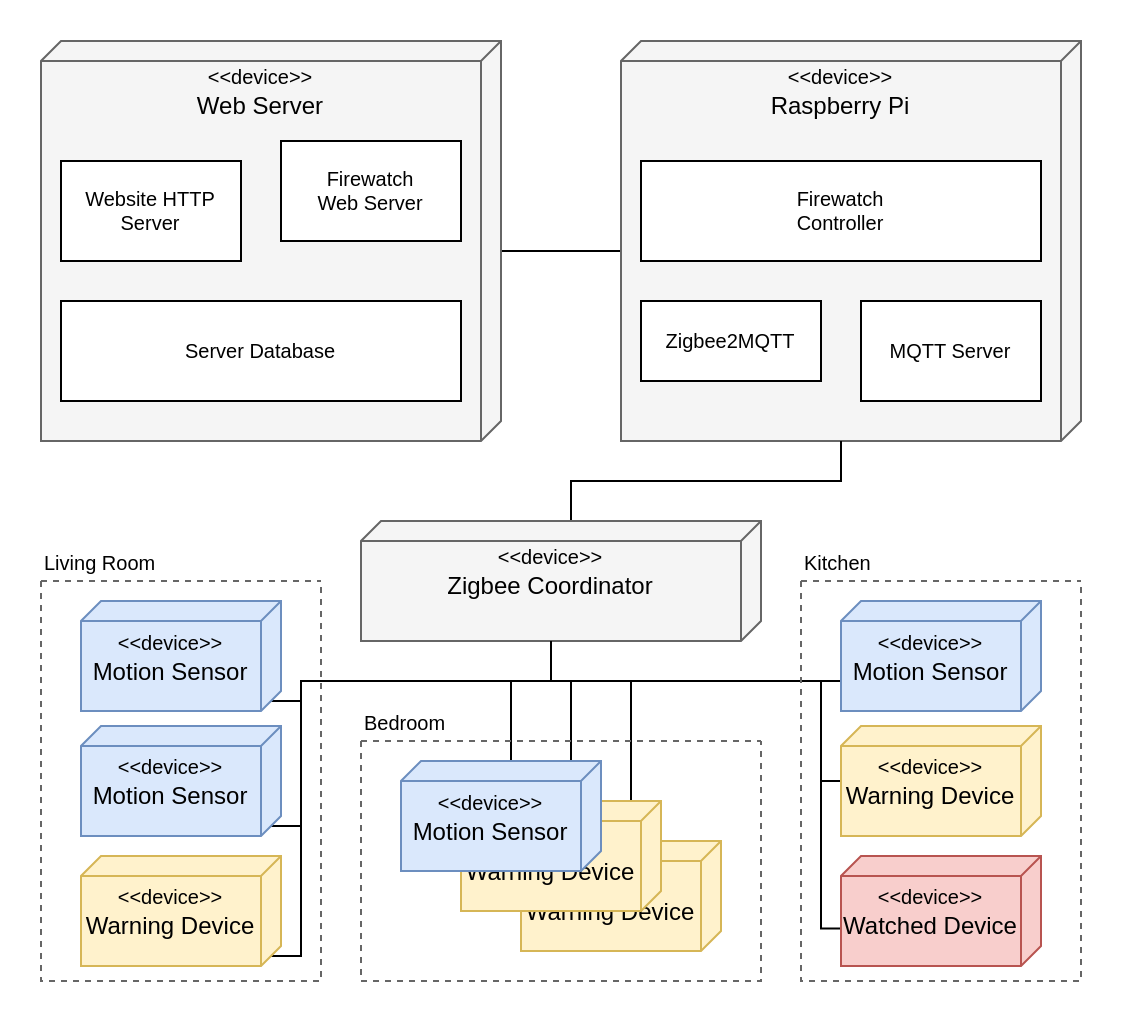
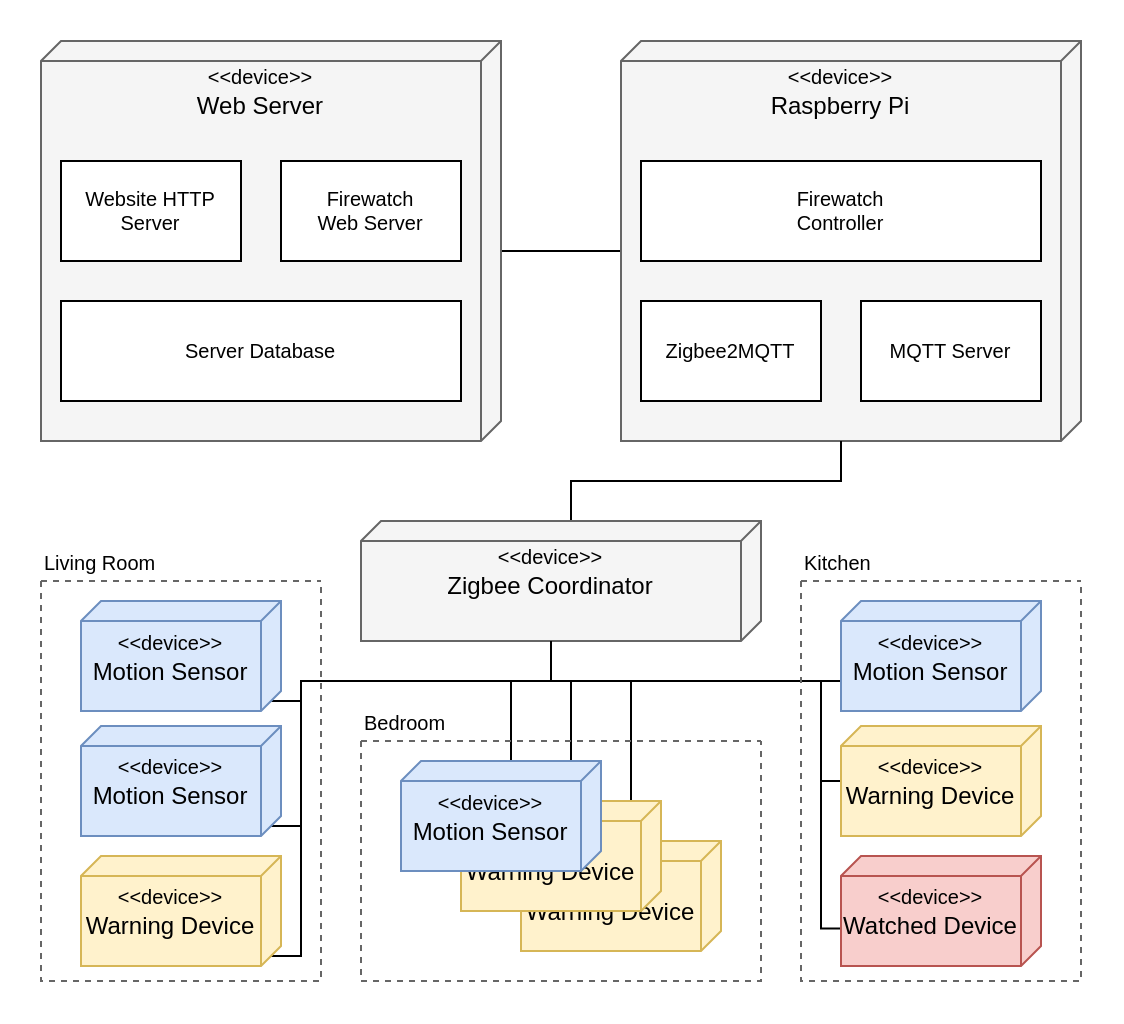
  <mxCell id="0" />
  <mxCell id="1" parent="0" />
  <mxCell id="2" style="edgeStyle=orthogonalEdgeStyle;rounded=0;orthogonalLoop=1;jettySize=auto;html=1;exitX=0;exitY=0;exitDx=0;exitDy=45;exitPerimeter=0;entryX=0;entryY=0;entryDx=60;entryDy=105;entryPerimeter=0;fontSize=10;endArrow=none;endFill=0;" edge="1" parent="1" source="45" target="16"><mxGeometry relative="1" as="geometry"><Array as="points"><mxPoint x="285" y="340" /><mxPoint x="275" y="340" /></Array></mxGeometry></mxCell>
  <mxCell id="3" style="edgeStyle=orthogonalEdgeStyle;rounded=0;orthogonalLoop=1;jettySize=auto;html=1;exitX=0;exitY=0;exitDx=0;exitDy=45;exitPerimeter=0;entryX=0;entryY=0;entryDx=60;entryDy=105;entryPerimeter=0;fontSize=10;endArrow=none;endFill=0;" edge="1" parent="1" source="43" target="16"><mxGeometry relative="1" as="geometry"><Array as="points"><mxPoint x="315" y="340" /><mxPoint x="275" y="340" /></Array></mxGeometry></mxCell>
  <mxCell id="4" style="edgeStyle=orthogonalEdgeStyle;rounded=0;orthogonalLoop=1;jettySize=auto;html=1;exitX=0;exitY=0;exitDx=105;exitDy=230;exitPerimeter=0;entryX=0;entryY=0;entryDx=195;entryDy=5;entryPerimeter=0;fontSize=10;endArrow=none;endFill=0;" edge="1" parent="1" source="5" target="10"><mxGeometry relative="1" as="geometry"><Array as="points"><mxPoint x="245" y="125" /></Array></mxGeometry></mxCell>
  <mxCell id="5" value="" style="verticalAlign=top;align=left;spacingTop=8;spacingLeft=2;spacingRight=12;shape=cube;size=10;direction=south;fontStyle=4;html=1;fillColor=#f5f5f5;fontColor=#333333;strokeColor=#666666;" vertex="1" parent="1"><mxGeometry x="310" y="20" width="230" height="200" as="geometry" /></mxCell>
  <mxCell id="6" value="&lt;font style=&quot;font-size: 10px;&quot;&gt;&amp;lt;&amp;lt;device&amp;gt;&amp;gt;&lt;/font&gt;&lt;br&gt;Raspberry Pi" style="text;html=1;strokeColor=none;fillColor=none;align=center;verticalAlign=middle;whiteSpace=wrap;rounded=0;" vertex="1" parent="1"><mxGeometry x="310" y="30" width="220" height="30" as="geometry" /></mxCell>
  <mxCell id="7" value="MQTT Server" style="rounded=0;whiteSpace=wrap;html=1;fontSize=10;" vertex="1" parent="1"><mxGeometry x="430" y="150" width="90" height="50" as="geometry" /></mxCell>
- <mxCell id="8" value="Zigbee2MQTT" style="rounded=0;whiteSpace=wrap;html=1;fontSize=10;" vertex="1" parent="1"><mxGeometry x="320" y="150" width="90" height="40" as="geometry" /></mxCell>
+ <mxCell id="8" value="Zigbee2MQTT" style="rounded=0;whiteSpace=wrap;html=1;fontSize=10;" vertex="1" parent="1"><mxGeometry x="320" y="150" width="90" height="50" as="geometry" /></mxCell>
  <mxCell id="9" value="Firewatch&lt;br&gt;Controller" style="rounded=0;whiteSpace=wrap;html=1;fontSize=10;" vertex="1" parent="1"><mxGeometry x="320" y="80" width="200" height="50" as="geometry" /></mxCell>
  <mxCell id="10" value="" style="verticalAlign=top;align=left;spacingTop=8;spacingLeft=2;spacingRight=12;shape=cube;size=10;direction=south;fontStyle=4;html=1;fillColor=#f5f5f5;fontColor=#333333;strokeColor=#666666;" vertex="1" parent="1"><mxGeometry x="20" y="20" width="230" height="200" as="geometry" /></mxCell>
  <mxCell id="11" value="&lt;font style=&quot;font-size: 10px;&quot;&gt;&amp;lt;&amp;lt;device&amp;gt;&amp;gt;&lt;/font&gt;&lt;br&gt;Web Server" style="text;html=1;strokeColor=none;fillColor=none;align=center;verticalAlign=middle;whiteSpace=wrap;rounded=0;" vertex="1" parent="1"><mxGeometry x="20" y="30" width="220" height="30" as="geometry" /></mxCell>
- <mxCell id="12" value="Firewatch&lt;br&gt;Web Server" style="rounded=0;whiteSpace=wrap;html=1;fontSize=10;" vertex="1" parent="1"><mxGeometry x="140" y="70" width="90" height="50" as="geometry" /></mxCell>
+ <mxCell id="12" value="Firewatch&lt;br&gt;Web Server" style="rounded=0;whiteSpace=wrap;html=1;fontSize=10;" vertex="1" parent="1"><mxGeometry x="140" y="80" width="90" height="50" as="geometry" /></mxCell>
  <mxCell id="13" value="Server Database" style="rounded=0;whiteSpace=wrap;html=1;fontSize=10;" vertex="1" parent="1"><mxGeometry x="30" y="150" width="200" height="50" as="geometry" /></mxCell>
  <mxCell id="14" value="Website HTTP&lt;br&gt;Server" style="rounded=0;whiteSpace=wrap;html=1;fontSize=10;" vertex="1" parent="1"><mxGeometry x="30" y="80" width="90" height="50" as="geometry" /></mxCell>
  <mxCell id="15" style="edgeStyle=orthogonalEdgeStyle;rounded=0;orthogonalLoop=1;jettySize=auto;html=1;exitX=0;exitY=0;exitDx=0;exitDy=95;exitPerimeter=0;entryX=0;entryY=0;entryDx=200;entryDy=120;entryPerimeter=0;fontSize=10;endArrow=none;endFill=0;" edge="1" parent="1" source="16" target="5"><mxGeometry relative="1" as="geometry" /></mxCell>
  <mxCell id="16" value="" style="verticalAlign=top;align=left;spacingTop=8;spacingLeft=2;spacingRight=12;shape=cube;size=10;direction=south;fontStyle=4;html=1;fillColor=#f5f5f5;fontColor=#333333;strokeColor=#666666;" vertex="1" parent="1"><mxGeometry x="180" y="260" width="200" height="60" as="geometry" /></mxCell>
  <mxCell id="17" value="&lt;font style=&quot;font-size: 10px;&quot;&gt;&amp;lt;&amp;lt;device&amp;gt;&amp;gt;&lt;/font&gt;&lt;br&gt;Zigbee Coordinator" style="text;html=1;strokeColor=none;fillColor=none;align=center;verticalAlign=middle;whiteSpace=wrap;rounded=0;" vertex="1" parent="1"><mxGeometry x="180" y="270" width="190" height="30" as="geometry" /></mxCell>
  <mxCell id="18" value="Living Room" style="text;html=1;strokeColor=none;fillColor=none;align=left;verticalAlign=middle;whiteSpace=wrap;rounded=0;dashed=1;fontSize=10;" vertex="1" parent="1"><mxGeometry x="20" y="270" width="130" height="22.5" as="geometry" /></mxCell>
  <mxCell id="19" value="Bedroom" style="text;html=1;strokeColor=none;fillColor=none;align=left;verticalAlign=middle;whiteSpace=wrap;rounded=0;dashed=1;fontSize=10;" vertex="1" parent="1"><mxGeometry x="180" y="350" width="200" height="22.5" as="geometry" /></mxCell>
  <mxCell id="20" value="Kitchen" style="text;html=1;strokeColor=none;fillColor=none;align=left;verticalAlign=middle;whiteSpace=wrap;rounded=0;dashed=1;fontSize=10;" vertex="1" parent="1"><mxGeometry x="400" y="270" width="130" height="22.5" as="geometry" /></mxCell>
  <mxCell id="21" style="edgeStyle=orthogonalEdgeStyle;rounded=0;orthogonalLoop=1;jettySize=auto;html=1;entryX=0;entryY=0;entryDx=60;entryDy=105;entryPerimeter=0;fontSize=10;endArrow=none;endFill=0;" edge="1" parent="1" target="16"><mxGeometry relative="1" as="geometry"><mxPoint x="420" y="340" as="sourcePoint" /><Array as="points"><mxPoint x="420" y="340" /><mxPoint x="275" y="340" /></Array></mxGeometry></mxCell>
  <mxCell id="22" style="edgeStyle=orthogonalEdgeStyle;rounded=0;orthogonalLoop=1;jettySize=auto;html=1;exitX=0;exitY=0.5;exitDx=0;exitDy=0;entryX=0;entryY=0;entryDx=60;entryDy=105;entryPerimeter=0;fontSize=10;endArrow=none;endFill=0;" edge="1" parent="1" source="32" target="16"><mxGeometry relative="1" as="geometry"><Array as="points"><mxPoint x="410" y="390" /><mxPoint x="410" y="340" /><mxPoint x="275" y="340" /></Array></mxGeometry></mxCell>
  <mxCell id="23" style="edgeStyle=orthogonalEdgeStyle;rounded=0;orthogonalLoop=1;jettySize=auto;html=1;exitX=0;exitY=0.75;exitDx=0;exitDy=0;entryX=0;entryY=0;entryDx=60;entryDy=105;entryPerimeter=0;fontSize=10;endArrow=none;endFill=0;" edge="1" parent="1" source="34" target="16"><mxGeometry relative="1" as="geometry"><Array as="points"><mxPoint x="410" y="464" /><mxPoint x="410" y="340" /><mxPoint x="275" y="340" /></Array></mxGeometry></mxCell>
  <mxCell id="24" style="edgeStyle=orthogonalEdgeStyle;rounded=0;orthogonalLoop=1;jettySize=auto;html=1;exitX=0;exitY=0;exitDx=50;exitDy=5;exitPerimeter=0;entryX=0;entryY=0;entryDx=60;entryDy=105;entryPerimeter=0;fontSize=10;endArrow=none;endFill=0;" edge="1" parent="1" source="36" target="16"><mxGeometry relative="1" as="geometry"><Array as="points"><mxPoint x="150" y="350" /><mxPoint x="150" y="340" /><mxPoint x="275" y="340" /></Array></mxGeometry></mxCell>
  <mxCell id="25" style="edgeStyle=orthogonalEdgeStyle;rounded=0;orthogonalLoop=1;jettySize=auto;html=1;exitX=0;exitY=0;exitDx=50;exitDy=5;exitPerimeter=0;entryX=0;entryY=0;entryDx=60;entryDy=105;entryPerimeter=0;fontSize=10;endArrow=none;endFill=0;" edge="1" parent="1" source="38" target="16"><mxGeometry relative="1" as="geometry"><Array as="points"><mxPoint x="150" y="413" /><mxPoint x="150" y="340" /><mxPoint x="275" y="340" /></Array></mxGeometry></mxCell>
  <mxCell id="26" style="edgeStyle=orthogonalEdgeStyle;rounded=0;orthogonalLoop=1;jettySize=auto;html=1;exitX=0;exitY=0;exitDx=50;exitDy=5;exitPerimeter=0;entryX=0;entryY=0;entryDx=60;entryDy=105;entryPerimeter=0;fontSize=10;endArrow=none;endFill=0;" edge="1" parent="1" source="40" target="16"><mxGeometry relative="1" as="geometry"><Array as="points"><mxPoint x="150" y="478" /><mxPoint x="150" y="340" /><mxPoint x="275" y="340" /></Array></mxGeometry></mxCell>
  <mxCell id="27" style="edgeStyle=orthogonalEdgeStyle;rounded=0;orthogonalLoop=1;jettySize=auto;html=1;exitX=0;exitY=0;exitDx=0;exitDy=45;exitPerimeter=0;entryX=0;entryY=0;entryDx=60;entryDy=105;entryPerimeter=0;fontSize=10;endArrow=none;endFill=0;" edge="1" parent="1" source="47" target="16"><mxGeometry relative="1" as="geometry"><Array as="points"><mxPoint x="255" y="340" /><mxPoint x="275" y="340" /></Array></mxGeometry></mxCell>
  <mxCell id="28" value="" style="swimlane;startSize=0;fontSize=10;dashed=1;fillColor=#f5f5f5;fontColor=#333333;strokeColor=#666666;" vertex="1" parent="1"><mxGeometry x="400" y="290" width="140" height="200" as="geometry"><mxRectangle x="160" y="440" width="50" height="40" as="alternateBounds" /></mxGeometry></mxCell>
  <mxCell id="29" value="" style="verticalAlign=top;align=left;spacingTop=8;spacingLeft=2;spacingRight=12;shape=cube;size=10;direction=south;fontStyle=4;html=1;fillColor=#dae8fc;strokeColor=#6c8ebf;" vertex="1" parent="28"><mxGeometry x="20" y="10" width="100" height="55" as="geometry" /></mxCell>
  <mxCell id="30" value="&lt;font style=&quot;font-size: 10px;&quot;&gt;&amp;lt;&amp;lt;device&amp;gt;&amp;gt;&lt;/font&gt;&lt;br&gt;Motion Sensor" style="text;html=1;strokeColor=none;fillColor=none;align=center;verticalAlign=middle;whiteSpace=wrap;rounded=0;" vertex="1" parent="28"><mxGeometry x="20" y="20" width="90" height="35" as="geometry" /></mxCell>
  <mxCell id="31" value="" style="verticalAlign=top;align=left;spacingTop=8;spacingLeft=2;spacingRight=12;shape=cube;size=10;direction=south;fontStyle=4;html=1;fillColor=#fff2cc;strokeColor=#d6b656;" vertex="1" parent="28"><mxGeometry x="20" y="72.5" width="100" height="55" as="geometry" /></mxCell>
  <mxCell id="32" value="&lt;font style=&quot;font-size: 10px;&quot;&gt;&amp;lt;&amp;lt;device&amp;gt;&amp;gt;&lt;/font&gt;&lt;br&gt;Warning Device" style="text;html=1;strokeColor=none;fillColor=none;align=center;verticalAlign=middle;whiteSpace=wrap;rounded=0;" vertex="1" parent="28"><mxGeometry x="20" y="82.5" width="90" height="35" as="geometry" /></mxCell>
  <mxCell id="33" value="" style="verticalAlign=top;align=left;spacingTop=8;spacingLeft=2;spacingRight=12;shape=cube;size=10;direction=south;fontStyle=4;html=1;fillColor=#f8cecc;strokeColor=#b85450;" vertex="1" parent="28"><mxGeometry x="20" y="137.5" width="100" height="55" as="geometry" /></mxCell>
  <mxCell id="34" value="&lt;font style=&quot;font-size: 10px;&quot;&gt;&amp;lt;&amp;lt;device&amp;gt;&amp;gt;&lt;/font&gt;&lt;br&gt;Watched Device" style="text;html=1;strokeColor=none;fillColor=none;align=center;verticalAlign=middle;whiteSpace=wrap;rounded=0;" vertex="1" parent="28"><mxGeometry x="20" y="147.5" width="90" height="35" as="geometry" /></mxCell>
  <mxCell id="35" value="" style="swimlane;startSize=0;fontSize=10;dashed=1;fillColor=#f5f5f5;fontColor=#333333;strokeColor=#666666;" vertex="1" parent="1"><mxGeometry x="20" y="290" width="140" height="200" as="geometry"><mxRectangle x="160" y="440" width="50" height="40" as="alternateBounds" /></mxGeometry></mxCell>
  <mxCell id="36" value="" style="verticalAlign=top;align=left;spacingTop=8;spacingLeft=2;spacingRight=12;shape=cube;size=10;direction=south;fontStyle=4;html=1;fillColor=#dae8fc;strokeColor=#6c8ebf;" vertex="1" parent="35"><mxGeometry x="20" y="10" width="100" height="55" as="geometry" /></mxCell>
  <mxCell id="37" value="&lt;font style=&quot;font-size: 10px;&quot;&gt;&amp;lt;&amp;lt;device&amp;gt;&amp;gt;&lt;/font&gt;&lt;br&gt;Motion Sensor" style="text;html=1;strokeColor=none;fillColor=none;align=center;verticalAlign=middle;whiteSpace=wrap;rounded=0;" vertex="1" parent="35"><mxGeometry x="20" y="20" width="90" height="35" as="geometry" /></mxCell>
  <mxCell id="38" value="" style="verticalAlign=top;align=left;spacingTop=8;spacingLeft=2;spacingRight=12;shape=cube;size=10;direction=south;fontStyle=4;html=1;fillColor=#dae8fc;strokeColor=#6c8ebf;" vertex="1" parent="35"><mxGeometry x="20" y="72.5" width="100" height="55" as="geometry" /></mxCell>
  <mxCell id="39" value="&lt;font style=&quot;font-size: 10px;&quot;&gt;&amp;lt;&amp;lt;device&amp;gt;&amp;gt;&lt;/font&gt;&lt;br&gt;Motion Sensor" style="text;html=1;strokeColor=none;fillColor=none;align=center;verticalAlign=middle;whiteSpace=wrap;rounded=0;" vertex="1" parent="35"><mxGeometry x="20" y="82.5" width="90" height="35" as="geometry" /></mxCell>
  <mxCell id="40" value="" style="verticalAlign=top;align=left;spacingTop=8;spacingLeft=2;spacingRight=12;shape=cube;size=10;direction=south;fontStyle=4;html=1;fillColor=#fff2cc;strokeColor=#d6b656;" vertex="1" parent="35"><mxGeometry x="20" y="137.5" width="100" height="55" as="geometry" /></mxCell>
  <mxCell id="41" value="&lt;font style=&quot;font-size: 10px;&quot;&gt;&amp;lt;&amp;lt;device&amp;gt;&amp;gt;&lt;/font&gt;&lt;br&gt;Warning Device" style="text;html=1;strokeColor=none;fillColor=none;align=center;verticalAlign=middle;whiteSpace=wrap;rounded=0;" vertex="1" parent="35"><mxGeometry x="20" y="147.5" width="90" height="35" as="geometry" /></mxCell>
  <mxCell id="42" value="" style="swimlane;startSize=0;fontSize=10;dashed=1;fillColor=#f5f5f5;fontColor=#333333;strokeColor=#666666;" vertex="1" parent="1"><mxGeometry x="180" y="370" width="200" height="120" as="geometry"><mxRectangle x="160" y="440" width="50" height="40" as="alternateBounds" /></mxGeometry></mxCell>
  <mxCell id="43" value="" style="verticalAlign=top;align=left;spacingTop=8;spacingLeft=2;spacingRight=12;shape=cube;size=10;direction=south;fontStyle=4;html=1;fillColor=#fff2cc;strokeColor=#d6b656;" vertex="1" parent="42"><mxGeometry x="80" y="50" width="100" height="55" as="geometry" /></mxCell>
  <mxCell id="44" value="&lt;font style=&quot;font-size: 10px;&quot;&gt;&amp;lt;&amp;lt;device&amp;gt;&amp;gt;&lt;/font&gt;&lt;br&gt;Warning Device" style="text;html=1;strokeColor=none;fillColor=none;align=center;verticalAlign=middle;whiteSpace=wrap;rounded=0;" vertex="1" parent="42"><mxGeometry x="80" y="60" width="90" height="35" as="geometry" /></mxCell>
  <mxCell id="45" value="" style="verticalAlign=top;align=left;spacingTop=8;spacingLeft=2;spacingRight=12;shape=cube;size=10;direction=south;fontStyle=4;html=1;fillColor=#fff2cc;strokeColor=#d6b656;" vertex="1" parent="42"><mxGeometry x="50" y="30" width="100" height="55" as="geometry" /></mxCell>
  <mxCell id="46" value="&lt;font style=&quot;font-size: 10px;&quot;&gt;&amp;lt;&amp;lt;device&amp;gt;&amp;gt;&lt;/font&gt;&lt;br&gt;Warning Device" style="text;html=1;strokeColor=none;fillColor=none;align=center;verticalAlign=middle;whiteSpace=wrap;rounded=0;" vertex="1" parent="42"><mxGeometry x="50" y="40" width="90" height="35" as="geometry" /></mxCell>
  <mxCell id="47" value="" style="verticalAlign=top;align=left;spacingTop=8;spacingLeft=2;spacingRight=12;shape=cube;size=10;direction=south;fontStyle=4;html=1;fillColor=#dae8fc;strokeColor=#6c8ebf;" vertex="1" parent="42"><mxGeometry x="20" y="10" width="100" height="55" as="geometry" /></mxCell>
  <mxCell id="48" value="&lt;font style=&quot;font-size: 10px;&quot;&gt;&amp;lt;&amp;lt;device&amp;gt;&amp;gt;&lt;/font&gt;&lt;br&gt;Motion Sensor" style="text;html=1;strokeColor=none;fillColor=none;align=center;verticalAlign=middle;whiteSpace=wrap;rounded=0;" vertex="1" parent="42"><mxGeometry x="20" y="20" width="90" height="35" as="geometry" /></mxCell>
